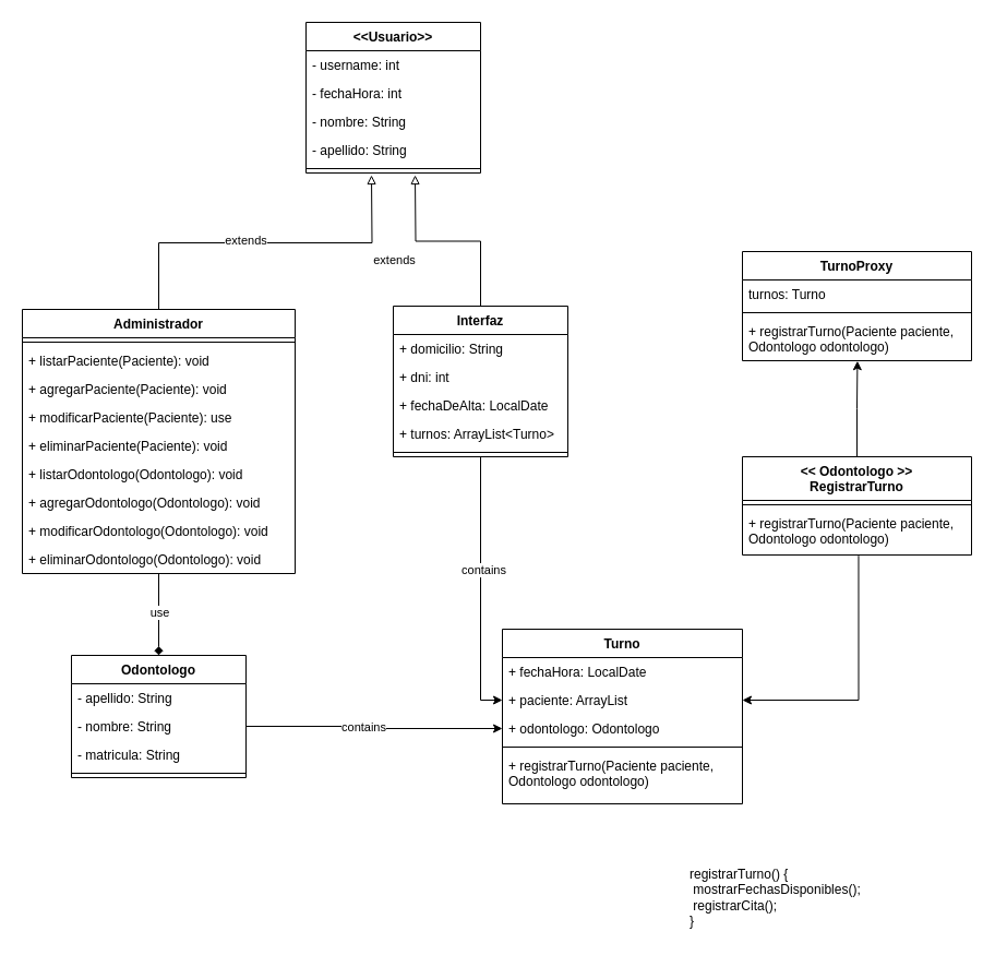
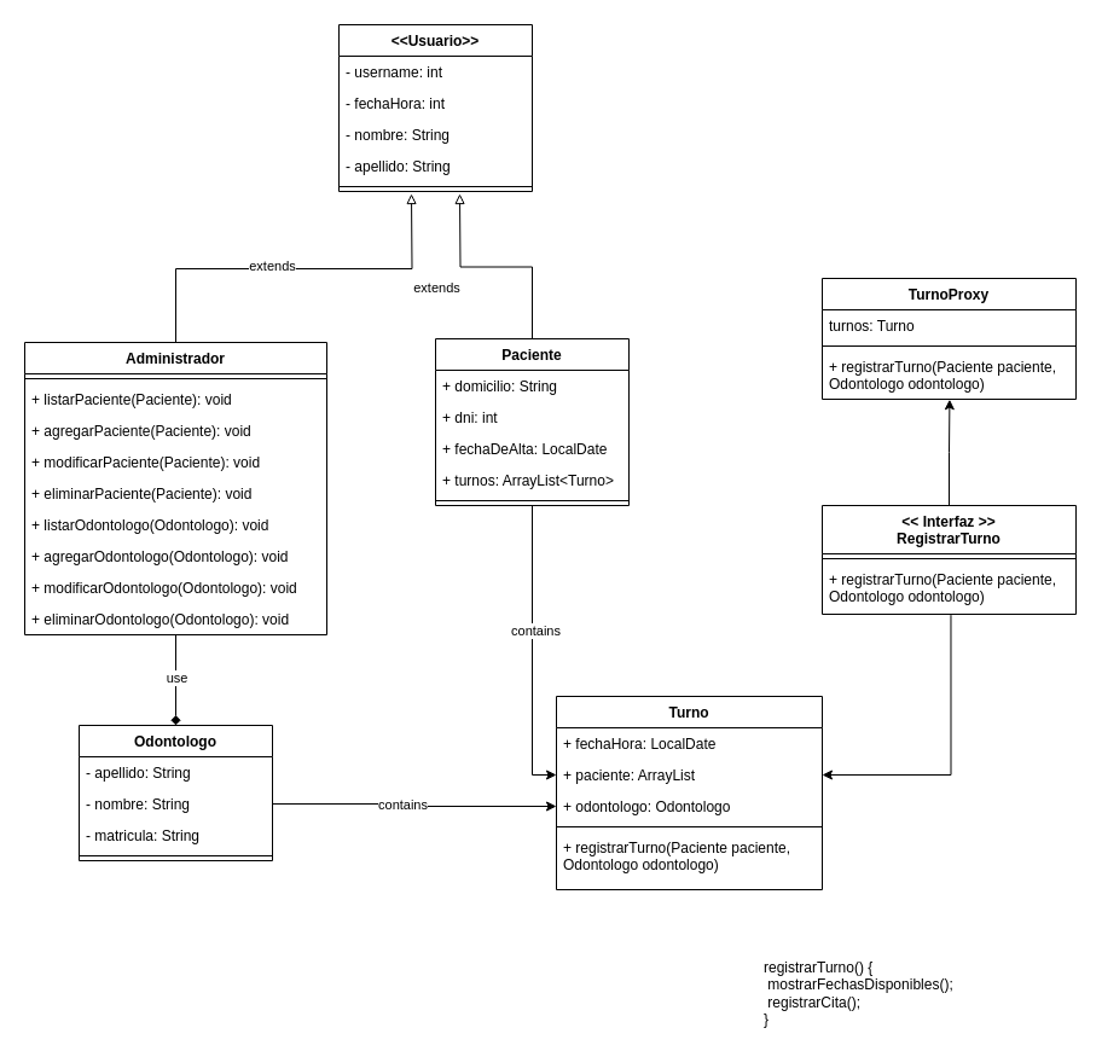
  <mxCell id="0" />
  <mxCell id="1" parent="0" />
  <mxCell id="2" value="Odontologo" style="swimlane;fontStyle=1;align=center;verticalAlign=top;childLayout=stackLayout;horizontal=1;startSize=26;horizontalStack=0;resizeParent=1;resizeParentMax=0;resizeLast=0;collapsible=1;marginBottom=0;whiteSpace=wrap;html=1;" parent="1" vertex="1"><mxGeometry x="65" y="600" width="160" height="112" as="geometry" /></mxCell>
  <mxCell id="3" value="- apellido: String" style="text;strokeColor=none;fillColor=none;align=left;verticalAlign=top;spacingLeft=4;spacingRight=4;overflow=hidden;rotatable=0;points=[[0,0.5],[1,0.5]];portConstraint=eastwest;whiteSpace=wrap;html=1;" parent="2" vertex="1"><mxGeometry y="26" width="160" height="26" as="geometry" /></mxCell>
  <mxCell id="4" value="- nombre: String" style="text;strokeColor=none;fillColor=none;align=left;verticalAlign=top;spacingLeft=4;spacingRight=4;overflow=hidden;rotatable=0;points=[[0,0.5],[1,0.5]];portConstraint=eastwest;whiteSpace=wrap;html=1;" parent="2" vertex="1"><mxGeometry y="52" width="160" height="26" as="geometry" /></mxCell>
  <mxCell id="5" value="- matricula: String" style="text;strokeColor=none;fillColor=none;align=left;verticalAlign=top;spacingLeft=4;spacingRight=4;overflow=hidden;rotatable=0;points=[[0,0.5],[1,0.5]];portConstraint=eastwest;whiteSpace=wrap;html=1;" parent="2" vertex="1"><mxGeometry y="78" width="160" height="26" as="geometry" /></mxCell>
  <mxCell id="6" value="" style="line;strokeWidth=1;fillColor=none;align=left;verticalAlign=middle;spacingTop=-1;spacingLeft=3;spacingRight=3;rotatable=0;labelPosition=right;points=[];portConstraint=eastwest;strokeColor=inherit;" parent="2" vertex="1"><mxGeometry y="104" width="160" height="8" as="geometry" /></mxCell>
  <mxCell id="7" style="edgeStyle=orthogonalEdgeStyle;rounded=0;orthogonalLoop=1;jettySize=auto;html=1;endArrow=block;endFill=0;exitX=0.5;exitY=0;exitDx=0;exitDy=0;" parent="1" source="11" edge="1"><mxGeometry relative="1" as="geometry"><mxPoint x="380" y="160" as="targetPoint" /><mxPoint x="430" y="270" as="sourcePoint" /></mxGeometry></mxCell>
  <mxCell id="8" value="extends" style="edgeLabel;html=1;align=center;verticalAlign=middle;resizable=0;points=[];" parent="7" vertex="1" connectable="0"><mxGeometry x="-0.639" relative="1" as="geometry"><mxPoint x="-80" y="-11" as="offset" /></mxGeometry></mxCell>
  <mxCell id="9" style="edgeStyle=orthogonalEdgeStyle;rounded=0;orthogonalLoop=1;jettySize=auto;html=1;entryX=0;entryY=0.5;entryDx=0;entryDy=0;exitX=0.5;exitY=1;exitDx=0;exitDy=0;" parent="1" source="11" target="19" edge="1"><mxGeometry relative="1" as="geometry"><mxPoint x="529.28" y="407.74" as="sourcePoint" /></mxGeometry></mxCell>
  <mxCell id="10" value="contains" style="edgeLabel;html=1;align=center;verticalAlign=middle;resizable=0;points=[];" parent="9" vertex="1" connectable="0"><mxGeometry x="-0.151" y="2" relative="1" as="geometry"><mxPoint as="offset" /></mxGeometry></mxCell>
- <mxCell id="11" value="Interfaz" style="swimlane;fontStyle=1;align=center;verticalAlign=top;childLayout=stackLayout;horizontal=1;startSize=26;horizontalStack=0;resizeParent=1;resizeParentMax=0;resizeLast=0;collapsible=1;marginBottom=0;whiteSpace=wrap;html=1;" parent="1" vertex="1"><mxGeometry x="360" y="280" width="160" height="138" as="geometry" /></mxCell>
+ <mxCell id="11" value="Paciente" style="swimlane;fontStyle=1;align=center;verticalAlign=top;childLayout=stackLayout;horizontal=1;startSize=26;horizontalStack=0;resizeParent=1;resizeParentMax=0;resizeLast=0;collapsible=1;marginBottom=0;whiteSpace=wrap;html=1;" parent="1" vertex="1"><mxGeometry x="360" y="280" width="160" height="138" as="geometry" /></mxCell>
  <mxCell id="12" value="+ domicilio: String" style="text;strokeColor=none;fillColor=none;align=left;verticalAlign=top;spacingLeft=4;spacingRight=4;overflow=hidden;rotatable=0;points=[[0,0.5],[1,0.5]];portConstraint=eastwest;whiteSpace=wrap;html=1;" parent="11" vertex="1"><mxGeometry y="26" width="160" height="26" as="geometry" /></mxCell>
  <mxCell id="13" value="+ dni: int" style="text;strokeColor=none;fillColor=none;align=left;verticalAlign=top;spacingLeft=4;spacingRight=4;overflow=hidden;rotatable=0;points=[[0,0.5],[1,0.5]];portConstraint=eastwest;whiteSpace=wrap;html=1;" parent="11" vertex="1"><mxGeometry y="52" width="160" height="26" as="geometry" /></mxCell>
  <mxCell id="14" value="+ fechaDeAlta: LocalDate" style="text;strokeColor=none;fillColor=none;align=left;verticalAlign=top;spacingLeft=4;spacingRight=4;overflow=hidden;rotatable=0;points=[[0,0.5],[1,0.5]];portConstraint=eastwest;whiteSpace=wrap;html=1;" parent="11" vertex="1"><mxGeometry y="78" width="160" height="26" as="geometry" /></mxCell>
  <mxCell id="15" value="+ turnos: ArrayList&amp;lt;Turno&amp;gt;" style="text;strokeColor=none;fillColor=none;align=left;verticalAlign=top;spacingLeft=4;spacingRight=4;overflow=hidden;rotatable=0;points=[[0,0.5],[1,0.5]];portConstraint=eastwest;whiteSpace=wrap;html=1;" parent="11" vertex="1"><mxGeometry y="104" width="160" height="26" as="geometry" /></mxCell>
  <mxCell id="16" value="" style="line;strokeWidth=1;fillColor=none;align=left;verticalAlign=middle;spacingTop=-1;spacingLeft=3;spacingRight=3;rotatable=0;labelPosition=right;points=[];portConstraint=eastwest;strokeColor=inherit;" parent="11" vertex="1"><mxGeometry y="130" width="160" height="8" as="geometry" /></mxCell>
  <mxCell id="17" value="Turno" style="swimlane;fontStyle=1;align=center;verticalAlign=top;childLayout=stackLayout;horizontal=1;startSize=26;horizontalStack=0;resizeParent=1;resizeParentMax=0;resizeLast=0;collapsible=1;marginBottom=0;whiteSpace=wrap;html=1;" parent="1" vertex="1"><mxGeometry x="460" y="576" width="220" height="160" as="geometry" /></mxCell>
  <mxCell id="18" value="+ fechaHora: LocalDate" style="text;strokeColor=none;fillColor=none;align=left;verticalAlign=top;spacingLeft=4;spacingRight=4;overflow=hidden;rotatable=0;points=[[0,0.5],[1,0.5]];portConstraint=eastwest;whiteSpace=wrap;html=1;" parent="17" vertex="1"><mxGeometry y="26" width="220" height="26" as="geometry" /></mxCell>
  <mxCell id="19" value="+ paciente: ArrayList" style="text;strokeColor=none;fillColor=none;align=left;verticalAlign=top;spacingLeft=4;spacingRight=4;overflow=hidden;rotatable=0;points=[[0,0.5],[1,0.5]];portConstraint=eastwest;whiteSpace=wrap;html=1;" parent="17" vertex="1"><mxGeometry y="52" width="220" height="26" as="geometry" /></mxCell>
  <mxCell id="20" value="+ odontologo: Odontologo" style="text;strokeColor=none;fillColor=none;align=left;verticalAlign=top;spacingLeft=4;spacingRight=4;overflow=hidden;rotatable=0;points=[[0,0.5],[1,0.5]];portConstraint=eastwest;whiteSpace=wrap;html=1;" parent="17" vertex="1"><mxGeometry y="78" width="220" height="26" as="geometry" /></mxCell>
  <mxCell id="21" value="" style="line;strokeWidth=1;fillColor=none;align=left;verticalAlign=middle;spacingTop=-1;spacingLeft=3;spacingRight=3;rotatable=0;labelPosition=right;points=[];portConstraint=eastwest;strokeColor=inherit;" parent="17" vertex="1"><mxGeometry y="104" width="220" height="8" as="geometry" /></mxCell>
  <mxCell id="22" value="+ registrarTurno(Paciente paciente, &lt;br&gt;Odontologo odontologo)" style="text;strokeColor=none;fillColor=none;align=left;verticalAlign=top;spacingLeft=4;spacingRight=4;overflow=hidden;rotatable=0;points=[[0,0.5],[1,0.5]];portConstraint=eastwest;whiteSpace=wrap;html=1;" vertex="1" parent="17"><mxGeometry y="112" width="220" height="48" as="geometry" /></mxCell>
  <mxCell id="23" value="&amp;lt;&amp;lt;Usuario&amp;gt;&amp;gt;" style="swimlane;fontStyle=1;align=center;verticalAlign=top;childLayout=stackLayout;horizontal=1;startSize=26;horizontalStack=0;resizeParent=1;resizeParentMax=0;resizeLast=0;collapsible=1;marginBottom=0;whiteSpace=wrap;html=1;" parent="1" vertex="1"><mxGeometry x="280" y="20" width="160" height="138" as="geometry" /></mxCell>
  <mxCell id="24" value="- username: int" style="text;strokeColor=none;fillColor=none;align=left;verticalAlign=top;spacingLeft=4;spacingRight=4;overflow=hidden;rotatable=0;points=[[0,0.5],[1,0.5]];portConstraint=eastwest;whiteSpace=wrap;html=1;" parent="23" vertex="1"><mxGeometry y="26" width="160" height="26" as="geometry" /></mxCell>
  <mxCell id="25" value="- fechaHora: int" style="text;strokeColor=none;fillColor=none;align=left;verticalAlign=top;spacingLeft=4;spacingRight=4;overflow=hidden;rotatable=0;points=[[0,0.5],[1,0.5]];portConstraint=eastwest;whiteSpace=wrap;html=1;" parent="23" vertex="1"><mxGeometry y="52" width="160" height="26" as="geometry" /></mxCell>
  <mxCell id="26" value="- nombre: String" style="text;strokeColor=none;fillColor=none;align=left;verticalAlign=top;spacingLeft=4;spacingRight=4;overflow=hidden;rotatable=0;points=[[0,0.5],[1,0.5]];portConstraint=eastwest;whiteSpace=wrap;html=1;" parent="23" vertex="1"><mxGeometry y="78" width="160" height="26" as="geometry" /></mxCell>
  <mxCell id="27" value="- apellido: String" style="text;strokeColor=none;fillColor=none;align=left;verticalAlign=top;spacingLeft=4;spacingRight=4;overflow=hidden;rotatable=0;points=[[0,0.5],[1,0.5]];portConstraint=eastwest;whiteSpace=wrap;html=1;" parent="23" vertex="1"><mxGeometry y="104" width="160" height="26" as="geometry" /></mxCell>
  <mxCell id="28" value="" style="line;strokeWidth=1;fillColor=none;align=left;verticalAlign=middle;spacingTop=-1;spacingLeft=3;spacingRight=3;rotatable=0;labelPosition=right;points=[];portConstraint=eastwest;strokeColor=inherit;" parent="23" vertex="1"><mxGeometry y="130" width="160" height="8" as="geometry" /></mxCell>
  <mxCell id="29" style="edgeStyle=orthogonalEdgeStyle;rounded=0;orthogonalLoop=1;jettySize=auto;html=1;exitX=0.5;exitY=0;exitDx=0;exitDy=0;startArrow=none;startFill=0;endArrow=block;endFill=0;" parent="1" source="33" edge="1"><mxGeometry relative="1" as="geometry"><mxPoint x="340" y="160" as="targetPoint" /></mxGeometry></mxCell>
  <mxCell id="30" value="extends" style="edgeLabel;html=1;align=center;verticalAlign=middle;resizable=0;points=[];" parent="29" vertex="1" connectable="0"><mxGeometry x="-0.622" y="1" relative="1" as="geometry"><mxPoint x="80" y="-4" as="offset" /></mxGeometry></mxCell>
  <mxCell id="31" style="edgeStyle=orthogonalEdgeStyle;rounded=0;orthogonalLoop=1;jettySize=auto;html=1;entryX=0.5;entryY=0;entryDx=0;entryDy=0;endArrow=diamond;" parent="1" source="33" target="2" edge="1"><mxGeometry relative="1" as="geometry" /></mxCell>
  <mxCell id="32" value="use" style="edgeLabel;html=1;align=center;verticalAlign=middle;resizable=0;points=[];" parent="31" vertex="1" connectable="0"><mxGeometry x="-0.061" relative="1" as="geometry"><mxPoint as="offset" /></mxGeometry></mxCell>
  <mxCell id="33" value="Administrador" style="swimlane;fontStyle=1;align=center;verticalAlign=top;childLayout=stackLayout;horizontal=1;startSize=26;horizontalStack=0;resizeParent=1;resizeParentMax=0;resizeLast=0;collapsible=1;marginBottom=0;whiteSpace=wrap;html=1;" parent="1" vertex="1"><mxGeometry x="20" y="283" width="250" height="242" as="geometry" /></mxCell>
  <mxCell id="34" value="" style="line;strokeWidth=1;fillColor=none;align=left;verticalAlign=middle;spacingTop=-1;spacingLeft=3;spacingRight=3;rotatable=0;labelPosition=right;points=[];portConstraint=eastwest;strokeColor=inherit;" parent="33" vertex="1"><mxGeometry y="26" width="250" height="8" as="geometry" /></mxCell>
  <mxCell id="35" value="+ listarPaciente(Paciente): void" style="text;strokeColor=none;fillColor=none;align=left;verticalAlign=top;spacingLeft=4;spacingRight=4;overflow=hidden;rotatable=0;points=[[0,0.5],[1,0.5]];portConstraint=eastwest;whiteSpace=wrap;html=1;" parent="33" vertex="1"><mxGeometry y="34" width="250" height="26" as="geometry" /></mxCell>
  <mxCell id="36" value="+ agregarPaciente(Paciente): void" style="text;strokeColor=none;fillColor=none;align=left;verticalAlign=top;spacingLeft=4;spacingRight=4;overflow=hidden;rotatable=0;points=[[0,0.5],[1,0.5]];portConstraint=eastwest;whiteSpace=wrap;html=1;" parent="33" vertex="1"><mxGeometry y="60" width="250" height="26" as="geometry" /></mxCell>
- <mxCell id="37" value="+ modificarPaciente(Paciente): use" style="text;strokeColor=none;fillColor=none;align=left;verticalAlign=top;spacingLeft=4;spacingRight=4;overflow=hidden;rotatable=0;points=[[0,0.5],[1,0.5]];portConstraint=eastwest;whiteSpace=wrap;html=1;" parent="33" vertex="1"><mxGeometry y="86" width="250" height="26" as="geometry" /></mxCell>
+ <mxCell id="37" value="+ modificarPaciente(Paciente): void" style="text;strokeColor=none;fillColor=none;align=left;verticalAlign=top;spacingLeft=4;spacingRight=4;overflow=hidden;rotatable=0;points=[[0,0.5],[1,0.5]];portConstraint=eastwest;whiteSpace=wrap;html=1;" parent="33" vertex="1"><mxGeometry y="86" width="250" height="26" as="geometry" /></mxCell>
  <mxCell id="38" value="+ eliminarPaciente(Paciente): void" style="text;strokeColor=none;fillColor=none;align=left;verticalAlign=top;spacingLeft=4;spacingRight=4;overflow=hidden;rotatable=0;points=[[0,0.5],[1,0.5]];portConstraint=eastwest;whiteSpace=wrap;html=1;" parent="33" vertex="1"><mxGeometry y="112" width="250" height="26" as="geometry" /></mxCell>
  <mxCell id="39" value="+ listarOdontologo(Odontologo): void" style="text;strokeColor=none;fillColor=none;align=left;verticalAlign=top;spacingLeft=4;spacingRight=4;overflow=hidden;rotatable=0;points=[[0,0.5],[1,0.5]];portConstraint=eastwest;whiteSpace=wrap;html=1;" parent="33" vertex="1"><mxGeometry y="138" width="250" height="26" as="geometry" /></mxCell>
  <mxCell id="40" value="+ agregarOdontologo(Odontologo): void" style="text;strokeColor=none;fillColor=none;align=left;verticalAlign=top;spacingLeft=4;spacingRight=4;overflow=hidden;rotatable=0;points=[[0,0.5],[1,0.5]];portConstraint=eastwest;whiteSpace=wrap;html=1;" parent="33" vertex="1"><mxGeometry y="164" width="250" height="26" as="geometry" /></mxCell>
  <mxCell id="41" value="+ modificarOdontologo(Odontologo): void" style="text;strokeColor=none;fillColor=none;align=left;verticalAlign=top;spacingLeft=4;spacingRight=4;overflow=hidden;rotatable=0;points=[[0,0.5],[1,0.5]];portConstraint=eastwest;whiteSpace=wrap;html=1;" parent="33" vertex="1"><mxGeometry y="190" width="250" height="26" as="geometry" /></mxCell>
  <mxCell id="42" value="+ eliminarOdontologo(Odontologo): void" style="text;strokeColor=none;fillColor=none;align=left;verticalAlign=top;spacingLeft=4;spacingRight=4;overflow=hidden;rotatable=0;points=[[0,0.5],[1,0.5]];portConstraint=eastwest;whiteSpace=wrap;html=1;" parent="33" vertex="1"><mxGeometry y="216" width="250" height="26" as="geometry" /></mxCell>
  <mxCell id="43" style="edgeStyle=orthogonalEdgeStyle;rounded=0;orthogonalLoop=1;jettySize=auto;html=1;entryX=0;entryY=0.5;entryDx=0;entryDy=0;" parent="1" source="4" target="20" edge="1"><mxGeometry relative="1" as="geometry"><mxPoint x="390" y="480" as="targetPoint" /></mxGeometry></mxCell>
  <mxCell id="44" value="contains" style="edgeLabel;html=1;align=center;verticalAlign=middle;resizable=0;points=[];" parent="43" vertex="1" connectable="0"><mxGeometry x="-0.437" y="-3" relative="1" as="geometry"><mxPoint x="40" y="-3" as="offset" /></mxGeometry></mxCell>
  <mxCell id="45" value="registrarTurno() {&lt;br&gt;&lt;span style=&quot;white-space: pre;&quot;&gt; &lt;/span&gt;mostrarFechasDisponibles();&lt;br&gt;&lt;span style=&quot;white-space: pre;&quot;&gt; &lt;/span&gt;registrarCita();&lt;br&gt;}" style="text;html=1;strokeColor=none;fillColor=none;align=left;verticalAlign=middle;whiteSpace=wrap;rounded=0;" parent="1" vertex="1"><mxGeometry x="630" y="790" width="200" height="63" as="geometry" /></mxCell>
  <mxCell id="46" value="TurnoProxy" style="swimlane;fontStyle=1;align=center;verticalAlign=top;childLayout=stackLayout;horizontal=1;startSize=26;horizontalStack=0;resizeParent=1;resizeParentMax=0;resizeLast=0;collapsible=1;marginBottom=0;whiteSpace=wrap;html=1;" vertex="1" parent="1"><mxGeometry x="680" y="230" width="210" height="100" as="geometry" /></mxCell>
  <mxCell id="47" value="turnos: Turno" style="text;strokeColor=none;fillColor=none;align=left;verticalAlign=top;spacingLeft=4;spacingRight=4;overflow=hidden;rotatable=0;points=[[0,0.5],[1,0.5]];portConstraint=eastwest;whiteSpace=wrap;html=1;" vertex="1" parent="46"><mxGeometry y="26" width="210" height="26" as="geometry" /></mxCell>
  <mxCell id="48" value="" style="line;strokeWidth=1;fillColor=none;align=left;verticalAlign=middle;spacingTop=-1;spacingLeft=3;spacingRight=3;rotatable=0;labelPosition=right;points=[];portConstraint=eastwest;strokeColor=inherit;" vertex="1" parent="46"><mxGeometry y="52" width="210" height="8" as="geometry" /></mxCell>
  <mxCell id="49" value="+ registrarTurno(Paciente paciente, Odontologo odontologo)" style="text;strokeColor=none;fillColor=none;align=left;verticalAlign=top;spacingLeft=4;spacingRight=4;overflow=hidden;rotatable=0;points=[[0,0.5],[1,0.5]];portConstraint=eastwest;whiteSpace=wrap;html=1;" vertex="1" parent="46"><mxGeometry y="60" width="210" height="40" as="geometry" /></mxCell>
  <mxCell id="50" style="edgeStyle=orthogonalEdgeStyle;rounded=0;orthogonalLoop=1;jettySize=auto;html=1;entryX=0.502;entryY=1.006;entryDx=0;entryDy=0;entryPerimeter=0;" edge="1" parent="1" source="52" target="49"><mxGeometry relative="1" as="geometry" /></mxCell>
  <mxCell id="51" style="edgeStyle=orthogonalEdgeStyle;rounded=0;orthogonalLoop=1;jettySize=auto;html=1;entryX=1;entryY=0.5;entryDx=0;entryDy=0;exitX=0.507;exitY=1.016;exitDx=0;exitDy=0;exitPerimeter=0;" edge="1" parent="1" source="54" target="19"><mxGeometry relative="1" as="geometry" /></mxCell>
- <mxCell id="52" value="&amp;lt;&amp;lt; Odontologo &amp;gt;&amp;gt;&lt;br&gt;RegistrarTurno" style="swimlane;fontStyle=1;align=center;verticalAlign=top;childLayout=stackLayout;horizontal=1;startSize=40;horizontalStack=0;resizeParent=1;resizeParentMax=0;resizeLast=0;collapsible=1;marginBottom=0;whiteSpace=wrap;html=1;" vertex="1" parent="1"><mxGeometry x="680" y="418" width="210" height="90" as="geometry" /></mxCell>
+ <mxCell id="52" value="&amp;lt;&amp;lt; Interfaz &amp;gt;&amp;gt;&lt;br&gt;RegistrarTurno" style="swimlane;fontStyle=1;align=center;verticalAlign=top;childLayout=stackLayout;horizontal=1;startSize=40;horizontalStack=0;resizeParent=1;resizeParentMax=0;resizeLast=0;collapsible=1;marginBottom=0;whiteSpace=wrap;html=1;" vertex="1" parent="1"><mxGeometry x="680" y="418" width="210" height="90" as="geometry" /></mxCell>
  <mxCell id="53" value="" style="line;strokeWidth=1;fillColor=none;align=left;verticalAlign=middle;spacingTop=-1;spacingLeft=3;spacingRight=3;rotatable=0;labelPosition=right;points=[];portConstraint=eastwest;strokeColor=inherit;" vertex="1" parent="52"><mxGeometry y="40" width="210" height="8" as="geometry" /></mxCell>
  <mxCell id="54" value="+ registrarTurno(Paciente paciente, Odontologo odontologo)" style="text;strokeColor=none;fillColor=none;align=left;verticalAlign=top;spacingLeft=4;spacingRight=4;overflow=hidden;rotatable=0;points=[[0,0.5],[1,0.5]];portConstraint=eastwest;whiteSpace=wrap;html=1;" vertex="1" parent="52"><mxGeometry y="48" width="210" height="42" as="geometry" /></mxCell>
